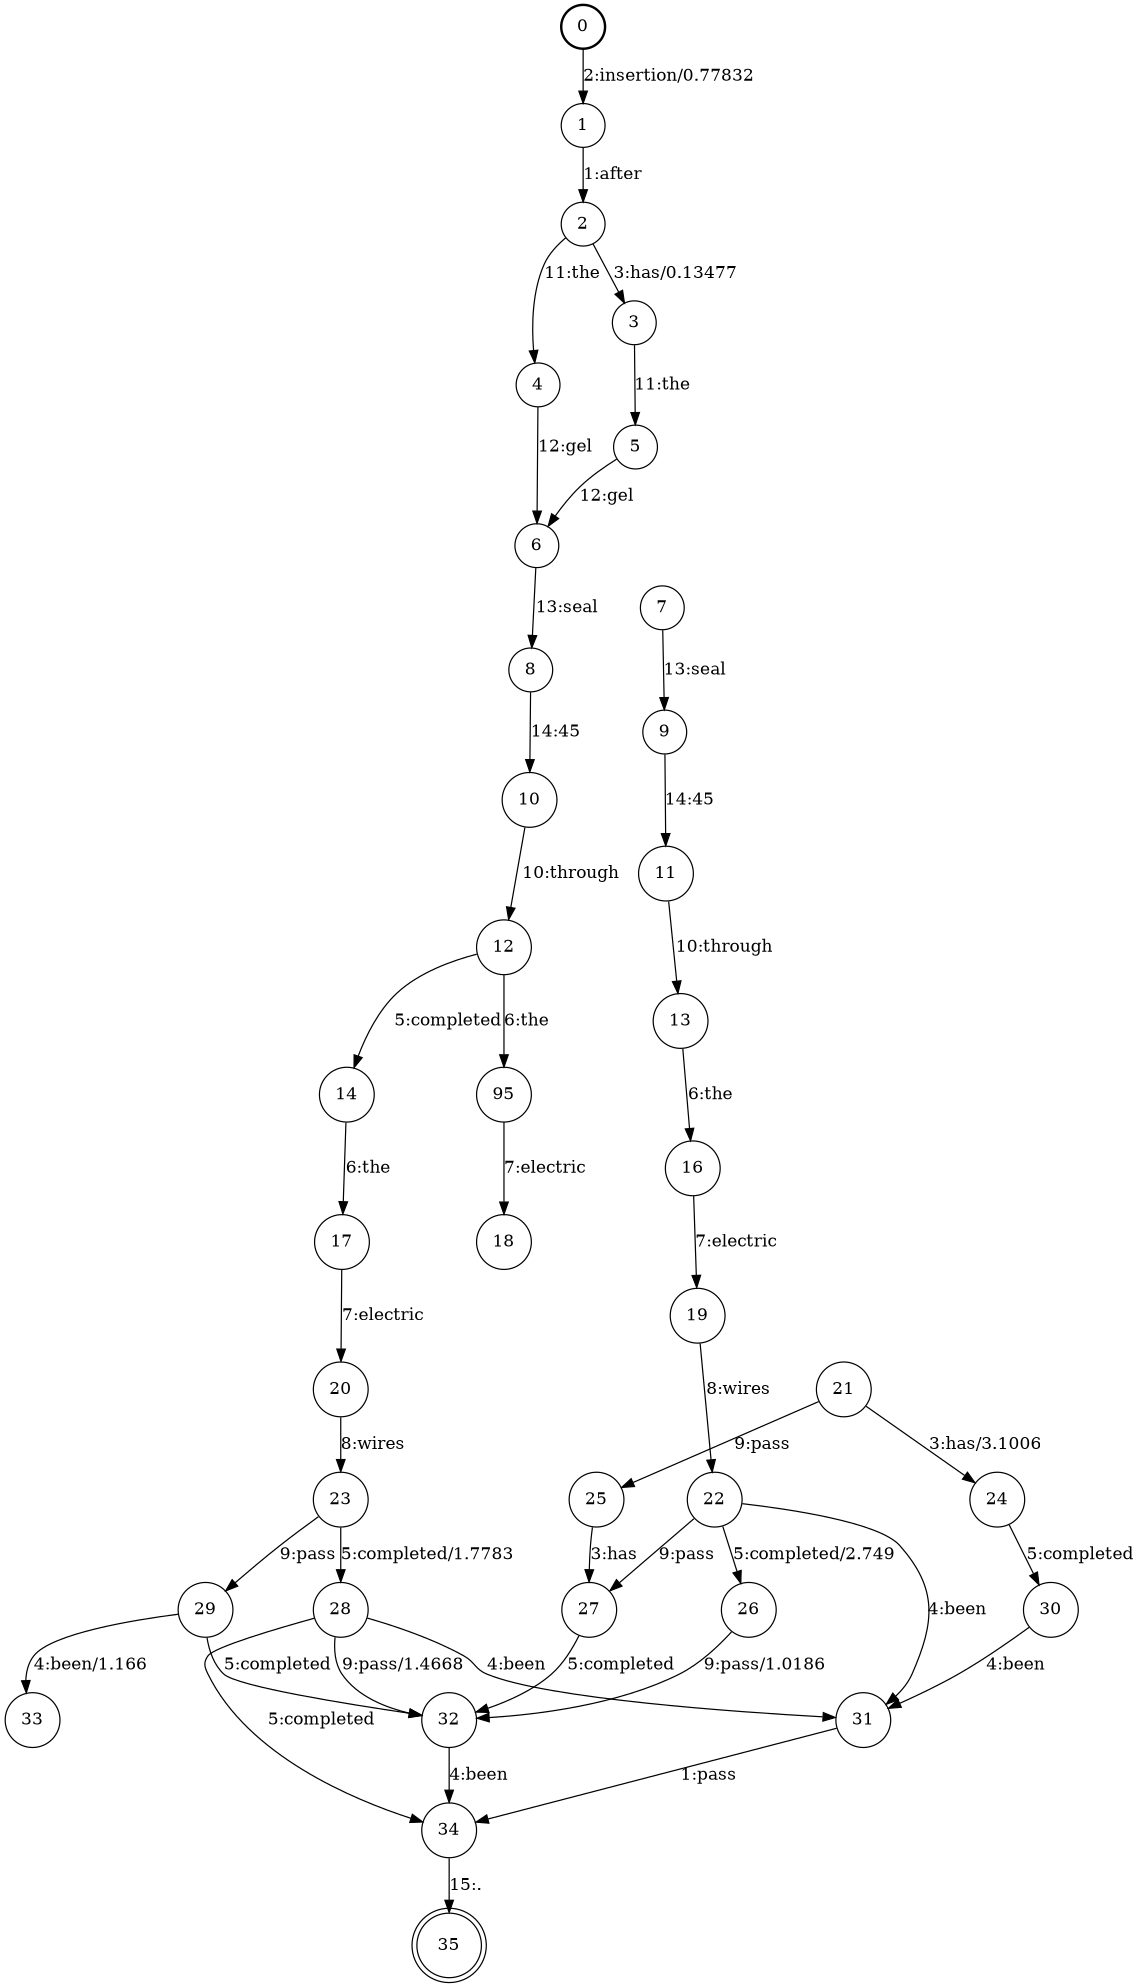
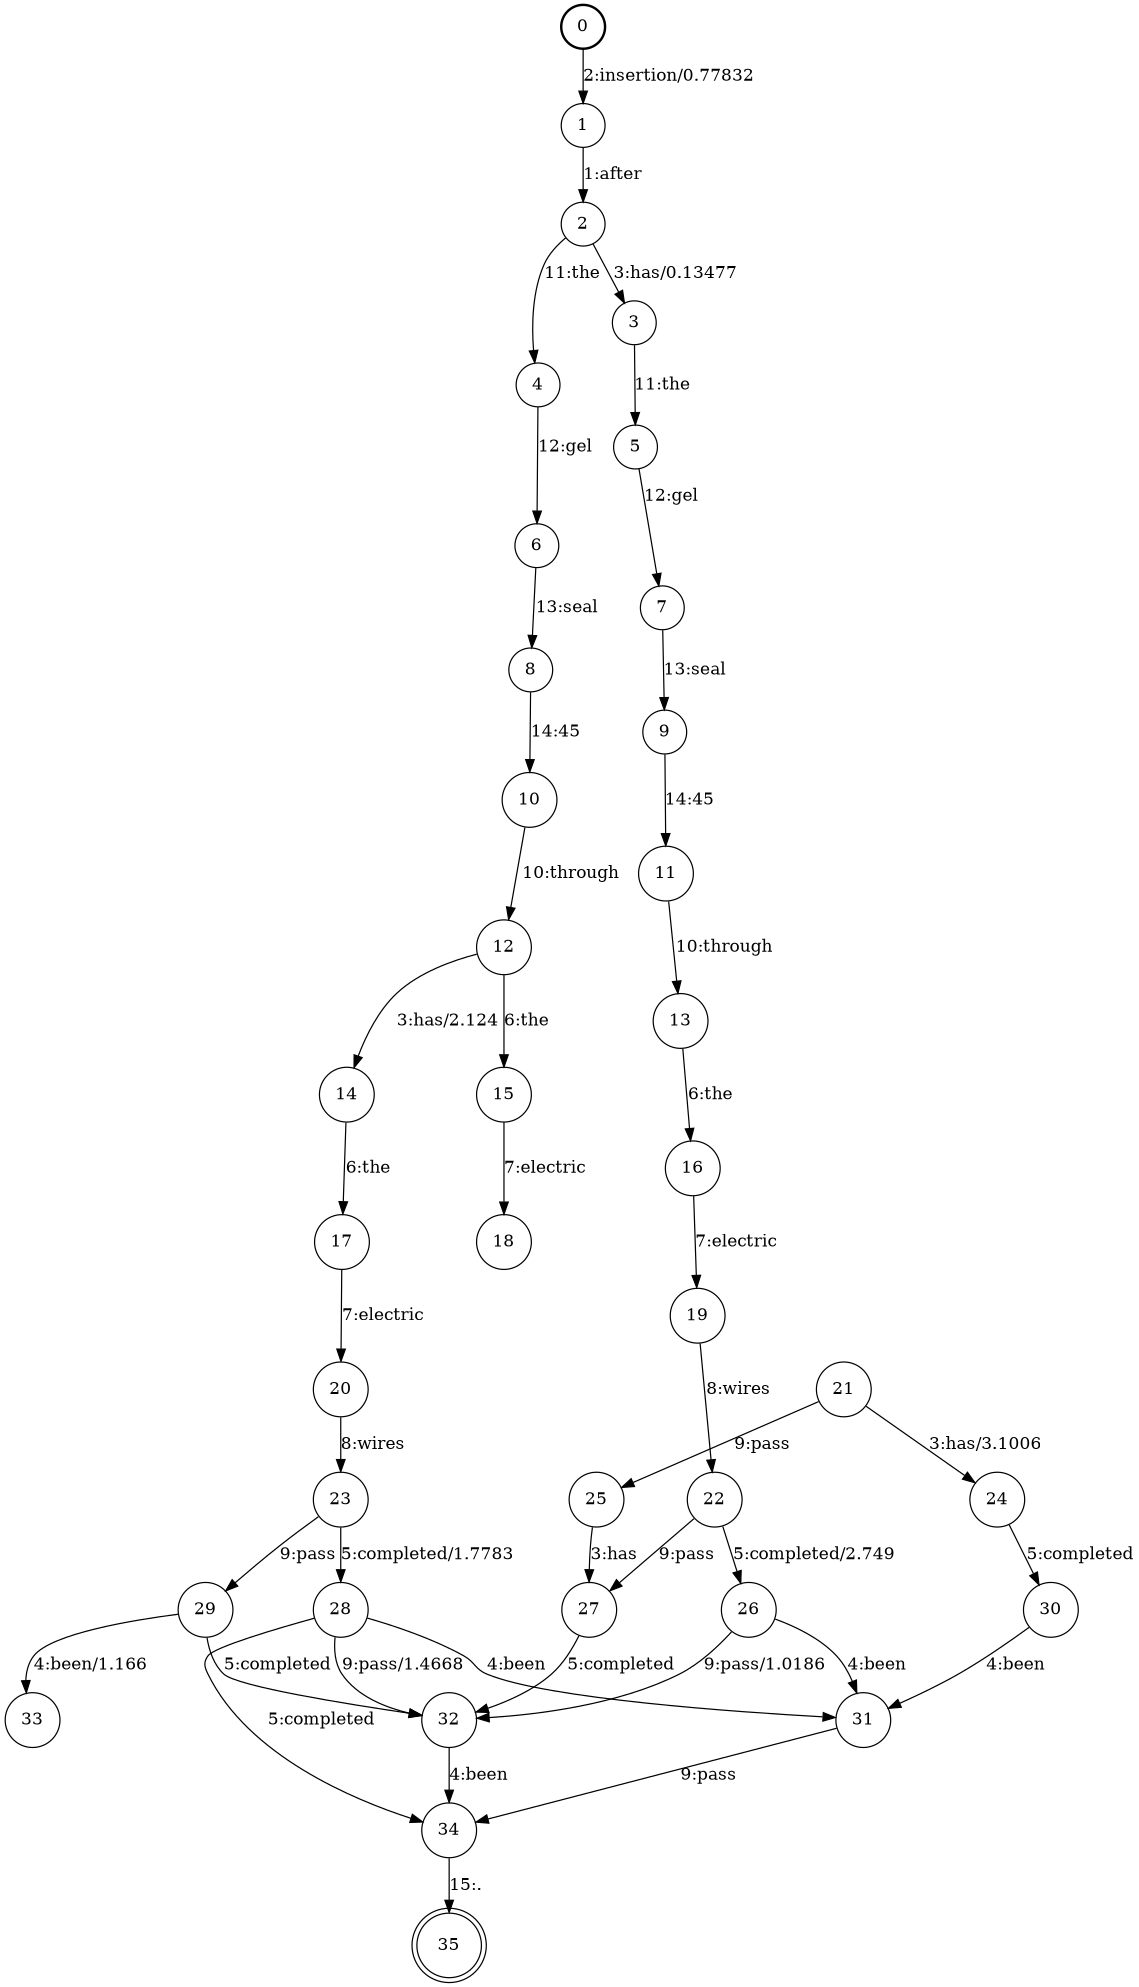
  digraph {
    nodesep=0.25
    rankdir=TB
    ranksep=0.4
    node [fontsize=14 shape=circle style=solid]
    edge [fontsize=14]
    n1 [label=0 style=bold]
    n2 [label=1]
    n3 [label=2]
    n4 [label=3]
    n5 [label=4]
    n6 [label=5]
    n7 [label=6]
    n8 [label=7]
    n9 [label=8]
    n10 [label=9]
    n11 [label=10]
    n12 [label=11]
    n13 [label=12]
    n14 [label=13]
    n15 [label=14]
-   n16 [label=95]
+   n16 [label=15]
    n17 [label=16]
    n18 [label=17]
    n19 [label=18]
    n20 [label=19]
    n21 [label=20]
    n22 [label=22]
    n23 [label=23]
    n24 [label=21]
    n25 [label=24]
    n26 [label=25]
    n27 [label=26]
    n28 [label=27]
    n29 [label=28]
    n30 [label=29]
    n31 [label=30]
    n32 [label=31]
    n33 [label=32]
    n34 [label=34]
    n35 [label=33]
    n36 [label=35 shape=doublecircle]
    n1 -> n2 [label="2:insertion/0.77832"]
    n2 -> n3 [label="1:after"]
    n3 -> n4 [label="3:has/0.13477"]
    n3 -> n5 [label="11:the"]
    n4 -> n6 [label="11:the"]
    n5 -> n7 [label="12:gel"]
-   n6 -> n7 [label="12:gel"]
+   n6 -> n8 [label="12:gel"]
    n7 -> n9 [label="13:seal"]
    n8 -> n10 [label="13:seal"]
    n9 -> n11 [label="14:45"]
    n10 -> n12 [label="14:45"]
    n11 -> n13 [label="10:through"]
    n12 -> n14 [label="10:through"]
-   n13 -> n15 [label="5:completed"]
+   n13 -> n15 [label="3:has/2.124"]
    n13 -> n16 [label="6:the"]
    n14 -> n17 [label="6:the"]
    n15 -> n18 [label="6:the"]
    n16 -> n19 [label="7:electric"]
    n17 -> n20 [label="7:electric"]
    n18 -> n21 [label="7:electric"]
    n20 -> n22 [label="8:wires"]
    n21 -> n23 [label="8:wires"]
    n22 -> n27 [label="5:completed/2.749"]
    n22 -> n28 [label="9:pass"]
    n23 -> n29 [label="5:completed/1.7783"]
    n23 -> n30 [label="9:pass"]
    n24 -> n25 [label="3:has/3.1006"]
    n24 -> n26 [label="9:pass"]
    n25 -> n31 [label="5:completed"]
    n26 -> n28 [label="3:has"]
-   n22 -> n32 [label="4:been"]
+   n27 -> n32 [label="4:been"]
    n27 -> n33 [label="9:pass/1.0186"]
    n28 -> n33 [label="5:completed"]
    n29 -> n32 [label="4:been"]
    n29 -> n33 [label="9:pass/1.4668"]
    n29 -> n34 [label="5:completed"]
    n30 -> n33 [label="5:completed"]
    n30 -> n35 [label="4:been/1.166"]
    n31 -> n32 [label="4:been"]
-   n32 -> n34 [label="1:pass"]
+   n32 -> n34 [label="9:pass"]
    n33 -> n34 [label="4:been"]
    n34 -> n36 [label="15:."]
  }
